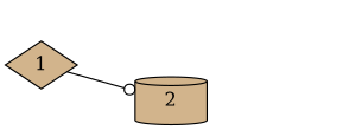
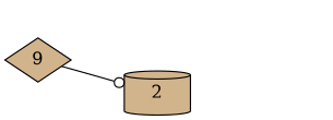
  digraph {
    rankdir=LR
    node [style=invis]
    edge [style=invis]
    null1
-   1 [style=filled fillcolor=tan shape=diamond]
+   1 [style=filled fillcolor=tan shape=diamond label=9]
    2 [style=filled fillcolor=tan shape=cylinder]
    null2
    1 -> null1
    1 -> 2 [arrowhead=odot style=""]
    2 -> null2
    2 -> null2
  }
